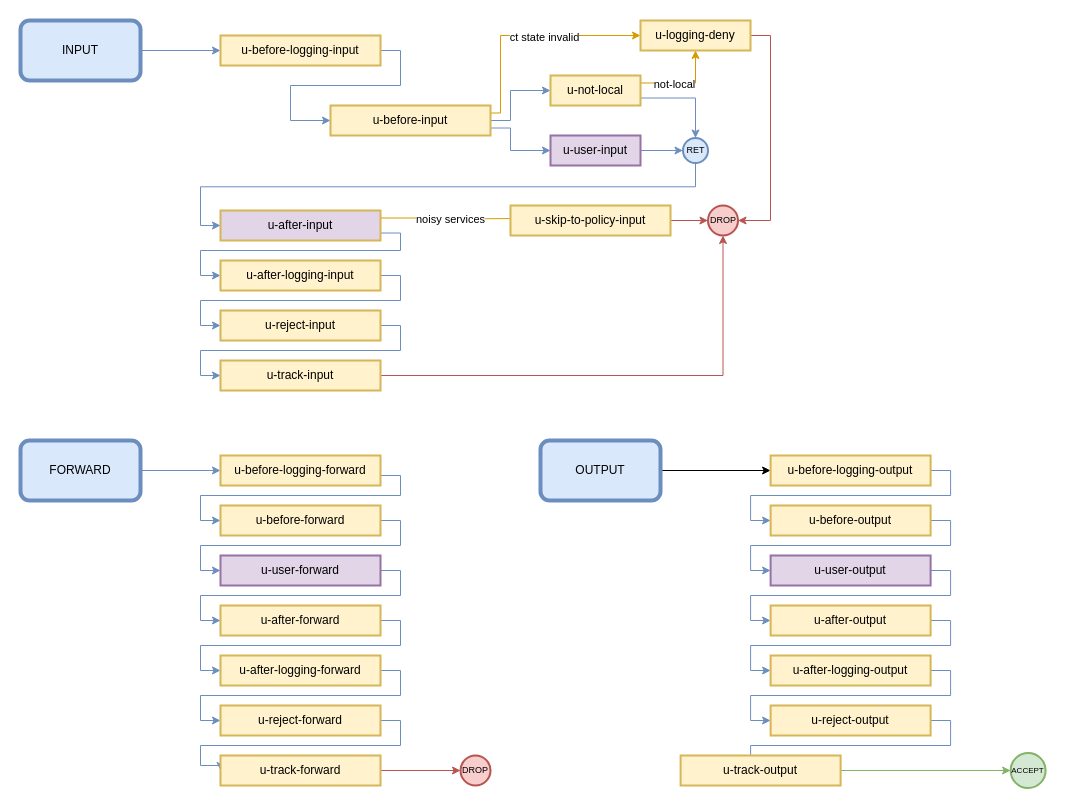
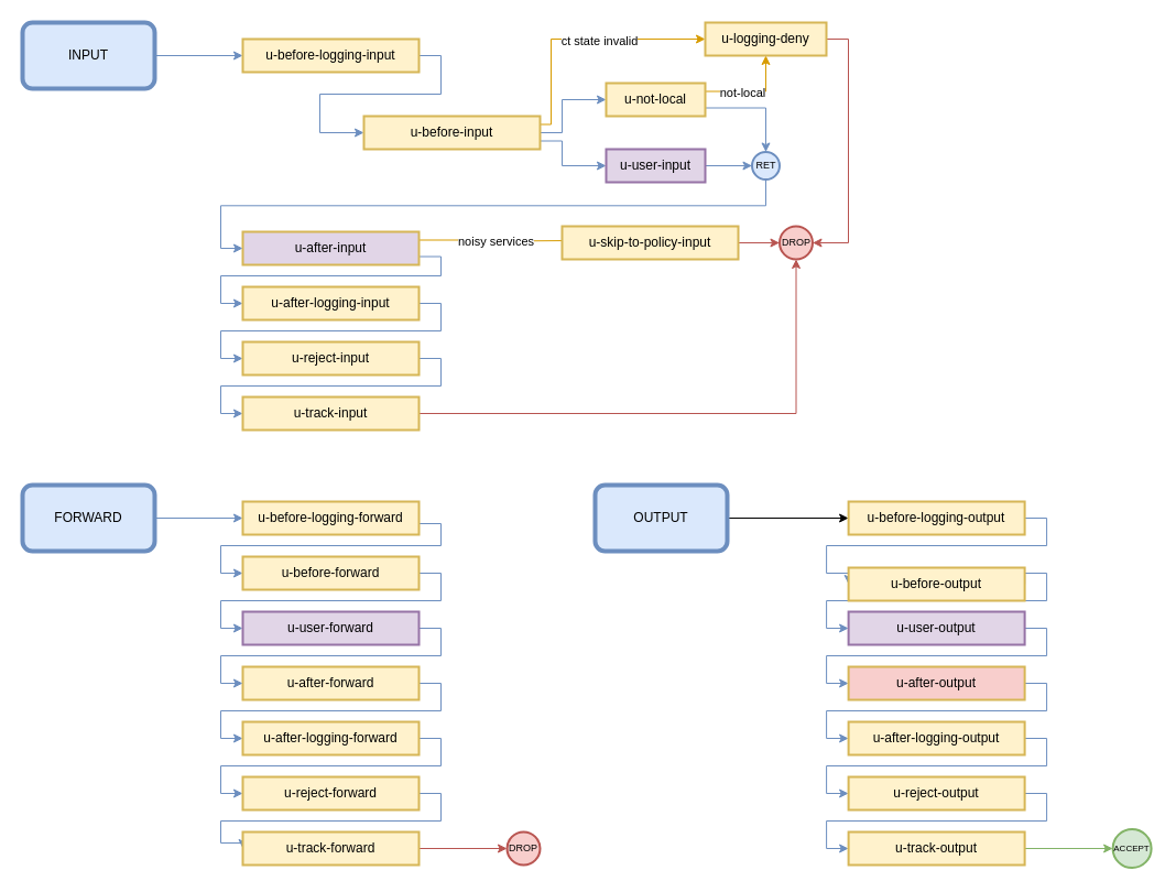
  <mxCell id="0" />
  <mxCell id="1" parent="0" />
  <mxCell id="2" style="edgeStyle=orthogonalEdgeStyle;rounded=0;orthogonalLoop=1;jettySize=auto;html=1;exitX=1;exitY=0.5;exitDx=0;exitDy=0;entryX=0;entryY=0.5;entryDx=0;entryDy=0;fillColor=#dae8fc;strokeColor=#6c8ebf;" parent="1" source="3" target="9" edge="1"><mxGeometry relative="1" as="geometry" /></mxCell>
  <mxCell id="3" value="INPUT" style="rounded=1;whiteSpace=wrap;html=1;strokeWidth=4;fillColor=#dae8fc;strokeColor=#6c8ebf;" parent="1" vertex="1"><mxGeometry x="20" y="20" width="120" height="60" as="geometry" /></mxCell>
  <mxCell id="4" style="edgeStyle=orthogonalEdgeStyle;rounded=0;orthogonalLoop=1;jettySize=auto;html=1;exitX=1;exitY=0.5;exitDx=0;exitDy=0;entryX=0;entryY=0.5;entryDx=0;entryDy=0;fontSize=11;fillColor=#dae8fc;strokeColor=#6c8ebf;" parent="1" source="5" target="38" edge="1"><mxGeometry relative="1" as="geometry" /></mxCell>
  <mxCell id="5" value="FORWARD" style="rounded=1;whiteSpace=wrap;html=1;strokeWidth=4;fillColor=#dae8fc;strokeColor=#6c8ebf;" parent="1" vertex="1"><mxGeometry x="20" y="440" width="120" height="60" as="geometry" /></mxCell>
  <mxCell id="6" style="edgeStyle=orthogonalEdgeStyle;rounded=0;orthogonalLoop=1;jettySize=auto;html=1;exitX=1;exitY=0.5;exitDx=0;exitDy=0;entryX=0;entryY=0.5;entryDx=0;entryDy=0;fontSize=8;" parent="1" source="7" target="54" edge="1"><mxGeometry relative="1" as="geometry" /></mxCell>
  <mxCell id="7" value="OUTPUT" style="rounded=1;whiteSpace=wrap;html=1;strokeWidth=4;fillColor=#dae8fc;strokeColor=#6c8ebf;" parent="1" vertex="1"><mxGeometry x="540" y="440" width="120" height="60" as="geometry" /></mxCell>
  <mxCell id="8" style="edgeStyle=orthogonalEdgeStyle;rounded=0;orthogonalLoop=1;jettySize=auto;html=1;exitX=1;exitY=0.5;exitDx=0;exitDy=0;fontSize=11;fillColor=#dae8fc;strokeColor=#6c8ebf;entryX=0;entryY=0.5;entryDx=0;entryDy=0;" parent="1" source="9" target="14" edge="1"><mxGeometry relative="1" as="geometry"><mxPoint x="290" y="120" as="targetPoint" /><Array as="points"><mxPoint x="400" y="50" /><mxPoint x="400" y="85" /><mxPoint x="290" y="85" /><mxPoint x="290" y="120" /></Array></mxGeometry></mxCell>
  <mxCell id="9" value="u-before-logging-input" style="rounded=0;whiteSpace=wrap;html=1;strokeWidth=2;fillColor=#fff2cc;strokeColor=#d6b656;" parent="1" vertex="1"><mxGeometry x="220" y="35" width="160" height="30" as="geometry" /></mxCell>
  <mxCell id="10" style="edgeStyle=orthogonalEdgeStyle;rounded=0;orthogonalLoop=1;jettySize=auto;html=1;exitX=1;exitY=0.5;exitDx=0;exitDy=0;entryX=0;entryY=0.5;entryDx=0;entryDy=0;fillColor=#dae8fc;strokeColor=#6c8ebf;" parent="1" source="14" target="23" edge="1"><mxGeometry relative="1" as="geometry"><Array as="points"><mxPoint x="510" y="120" /><mxPoint x="510" y="90" /></Array></mxGeometry></mxCell>
  <mxCell id="11" style="edgeStyle=orthogonalEdgeStyle;rounded=0;orthogonalLoop=1;jettySize=auto;html=1;exitX=1;exitY=0.25;exitDx=0;exitDy=0;entryX=0;entryY=0.5;entryDx=0;entryDy=0;fontSize=11;fillColor=#ffe6cc;strokeColor=#d79b00;" parent="1" source="14" target="19" edge="1"><mxGeometry relative="1" as="geometry"><mxPoint x="670" y="35" as="targetPoint" /><Array as="points"><mxPoint x="500" y="113" /><mxPoint x="500" y="35" /></Array></mxGeometry></mxCell>
  <mxCell id="12" value="ct state invalid" style="text;html=1;align=center;verticalAlign=middle;resizable=0;points=[];;labelBackgroundColor=#ffffff;fontSize=11;" parent="11" vertex="1" connectable="0"><mxGeometry x="0.154" y="-1" relative="1" as="geometry"><mxPoint as="offset" /></mxGeometry></mxCell>
  <mxCell id="13" style="edgeStyle=orthogonalEdgeStyle;rounded=0;orthogonalLoop=1;jettySize=auto;html=1;exitX=1;exitY=0.75;exitDx=0;exitDy=0;entryX=0;entryY=0.5;entryDx=0;entryDy=0;fontSize=11;fillColor=#dae8fc;strokeColor=#6c8ebf;" parent="1" source="14" target="25" edge="1"><mxGeometry relative="1" as="geometry"><Array as="points"><mxPoint x="510" y="128" /><mxPoint x="510" y="150" /></Array></mxGeometry></mxCell>
  <mxCell id="14" value="u-before-input" style="rounded=0;whiteSpace=wrap;html=1;strokeWidth=2;fillColor=#fff2cc;strokeColor=#d6b656;" parent="1" vertex="1"><mxGeometry x="330" y="105" width="160" height="30" as="geometry" /></mxCell>
  <mxCell id="15" value="noisy services" style="edgeStyle=orthogonalEdgeStyle;rounded=0;orthogonalLoop=1;jettySize=auto;html=1;exitX=1;exitY=0.25;exitDx=0;exitDy=0;fontSize=11;fillColor=#ffe6cc;strokeColor=#d79b00;" parent="1" source="17" edge="1"><mxGeometry relative="1" as="geometry"><mxPoint x="520" y="218" as="targetPoint" /></mxGeometry></mxCell>
  <mxCell id="16" style="edgeStyle=orthogonalEdgeStyle;rounded=0;orthogonalLoop=1;jettySize=auto;html=1;exitX=1;exitY=0.75;exitDx=0;exitDy=0;entryX=0;entryY=0.5;entryDx=0;entryDy=0;fontSize=11;fillColor=#dae8fc;strokeColor=#6c8ebf;" parent="1" source="17" target="27" edge="1"><mxGeometry relative="1" as="geometry"><Array as="points"><mxPoint x="400" y="233" /><mxPoint x="400" y="250" /><mxPoint x="200" y="250" /><mxPoint x="200" y="275" /></Array></mxGeometry></mxCell>
  <mxCell id="17" value="u-after-input" style="rounded=0;whiteSpace=wrap;html=1;strokeWidth=2;fillColor=#e1d5e7;strokeColor=#d6b656;" parent="1" vertex="1"><mxGeometry x="220" y="210" width="160" height="30" as="geometry" /></mxCell>
  <mxCell id="18" style="edgeStyle=orthogonalEdgeStyle;rounded=0;orthogonalLoop=1;jettySize=auto;html=1;entryX=1;entryY=0.5;entryDx=0;entryDy=0;fillColor=#f8cecc;strokeColor=#b85450;exitX=1;exitY=0.5;exitDx=0;exitDy=0;" parent="1" source="19" target="32" edge="1"><mxGeometry relative="1" as="geometry"><mxPoint x="910" y="15" as="sourcePoint" /></mxGeometry></mxCell>
  <mxCell id="19" value="u-logging-deny" style="rounded=0;whiteSpace=wrap;html=1;strokeWidth=2;fillColor=#fff2cc;strokeColor=#d6b656;" parent="1" vertex="1"><mxGeometry x="640" y="20" width="110" height="30" as="geometry" /></mxCell>
  <mxCell id="20" style="edgeStyle=orthogonalEdgeStyle;rounded=0;orthogonalLoop=1;jettySize=auto;html=1;exitX=1;exitY=0.25;exitDx=0;exitDy=0;fillColor=#ffe6cc;strokeColor=#d79b00;entryX=0.5;entryY=1;entryDx=0;entryDy=0;" parent="1" source="23" target="19" edge="1"><mxGeometry relative="1" as="geometry"><mxPoint x="780" y="75" as="targetPoint" /></mxGeometry></mxCell>
  <mxCell id="21" value="not-local&lt;br&gt;" style="text;html=1;align=center;verticalAlign=middle;resizable=0;points=[];;labelBackgroundColor=#ffffff;fontSize=11;" parent="20" vertex="1" connectable="0"><mxGeometry x="-0.257" y="-1" relative="1" as="geometry"><mxPoint as="offset" /></mxGeometry></mxCell>
  <mxCell id="22" style="edgeStyle=orthogonalEdgeStyle;rounded=0;orthogonalLoop=1;jettySize=auto;html=1;exitX=1;exitY=0.75;exitDx=0;exitDy=0;entryX=0.5;entryY=0;entryDx=0;entryDy=0;fontSize=11;fillColor=#dae8fc;strokeColor=#6c8ebf;" parent="1" source="23" target="34" edge="1"><mxGeometry relative="1" as="geometry" /></mxCell>
  <mxCell id="23" value="u-not-local" style="rounded=0;whiteSpace=wrap;html=1;strokeWidth=2;fillColor=#fff2cc;strokeColor=#d6b656;" parent="1" vertex="1"><mxGeometry x="550" y="75" width="90" height="30" as="geometry" /></mxCell>
  <mxCell id="24" style="edgeStyle=orthogonalEdgeStyle;rounded=0;orthogonalLoop=1;jettySize=auto;html=1;exitX=1;exitY=0.5;exitDx=0;exitDy=0;entryX=0;entryY=0.5;entryDx=0;entryDy=0;fontSize=11;fillColor=#dae8fc;strokeColor=#6c8ebf;" parent="1" source="25" target="34" edge="1"><mxGeometry relative="1" as="geometry" /></mxCell>
  <mxCell id="25" value="u-user-input" style="rounded=0;whiteSpace=wrap;html=1;strokeWidth=2;fillColor=#e1d5e7;strokeColor=#9673a6;" parent="1" vertex="1"><mxGeometry x="550" y="135" width="90" height="30" as="geometry" /></mxCell>
  <mxCell id="26" style="edgeStyle=orthogonalEdgeStyle;rounded=0;orthogonalLoop=1;jettySize=auto;html=1;exitX=1;exitY=0.5;exitDx=0;exitDy=0;entryX=0;entryY=0.5;entryDx=0;entryDy=0;fontSize=11;fillColor=#dae8fc;strokeColor=#6c8ebf;" parent="1" source="27" target="29" edge="1"><mxGeometry relative="1" as="geometry"><Array as="points"><mxPoint x="400" y="275" /><mxPoint x="400" y="300" /><mxPoint x="200" y="300" /><mxPoint x="200" y="325" /></Array></mxGeometry></mxCell>
  <mxCell id="27" value="u-after-logging-input" style="rounded=0;whiteSpace=wrap;html=1;strokeWidth=2;fillColor=#fff2cc;strokeColor=#d6b656;" parent="1" vertex="1"><mxGeometry x="220" y="260" width="160" height="30" as="geometry" /></mxCell>
  <mxCell id="28" style="edgeStyle=orthogonalEdgeStyle;rounded=0;orthogonalLoop=1;jettySize=auto;html=1;exitX=1;exitY=0.5;exitDx=0;exitDy=0;entryX=0;entryY=0.5;entryDx=0;entryDy=0;fontSize=11;fillColor=#dae8fc;strokeColor=#6c8ebf;" parent="1" source="29" target="31" edge="1"><mxGeometry relative="1" as="geometry"><Array as="points"><mxPoint x="400" y="325" /><mxPoint x="400" y="350" /><mxPoint x="200" y="350" /><mxPoint x="200" y="375" /></Array></mxGeometry></mxCell>
  <mxCell id="29" value="u-reject-input" style="rounded=0;whiteSpace=wrap;html=1;strokeWidth=2;fillColor=#fff2cc;strokeColor=#d6b656;" parent="1" vertex="1"><mxGeometry x="220" y="310" width="160" height="30" as="geometry" /></mxCell>
  <mxCell id="30" style="edgeStyle=orthogonalEdgeStyle;rounded=0;orthogonalLoop=1;jettySize=auto;html=1;exitX=1;exitY=0.5;exitDx=0;exitDy=0;entryX=0.5;entryY=1;entryDx=0;entryDy=0;fontSize=11;fillColor=#f8cecc;strokeColor=#b85450;" parent="1" source="31" target="32" edge="1"><mxGeometry relative="1" as="geometry" /></mxCell>
  <mxCell id="31" value="u-track-input" style="rounded=0;whiteSpace=wrap;html=1;strokeWidth=2;fillColor=#fff2cc;strokeColor=#d6b656;" parent="1" vertex="1"><mxGeometry x="220" y="360" width="160" height="30" as="geometry" /></mxCell>
  <mxCell id="32" value="DROP" style="ellipse;whiteSpace=wrap;html=1;strokeWidth=2;fillColor=#f8cecc;strokeColor=#b85450;fontSize=9;" parent="1" vertex="1"><mxGeometry x="707.5" y="205" width="30" height="30" as="geometry" /></mxCell>
  <mxCell id="33" style="edgeStyle=orthogonalEdgeStyle;rounded=0;orthogonalLoop=1;jettySize=auto;html=1;exitX=0.5;exitY=1;exitDx=0;exitDy=0;entryX=0;entryY=0.5;entryDx=0;entryDy=0;fontSize=11;fillColor=#dae8fc;strokeColor=#6c8ebf;" parent="1" source="34" target="17" edge="1"><mxGeometry relative="1" as="geometry" /></mxCell>
  <mxCell id="34" value="RET" style="ellipse;whiteSpace=wrap;html=1;strokeWidth=2;fillColor=#dae8fc;strokeColor=#6c8ebf;fontSize=9;" parent="1" vertex="1"><mxGeometry x="682.5" y="137.5" width="25" height="25" as="geometry" /></mxCell>
  <mxCell id="35" style="edgeStyle=orthogonalEdgeStyle;rounded=0;orthogonalLoop=1;jettySize=auto;html=1;exitX=1;exitY=0.5;exitDx=0;exitDy=0;entryX=0;entryY=0.5;entryDx=0;entryDy=0;fontSize=11;fillColor=#f8cecc;strokeColor=#b85450;" parent="1" source="36" target="32" edge="1"><mxGeometry relative="1" as="geometry" /></mxCell>
  <mxCell id="36" value="u-skip-to-policy-input" style="rounded=0;whiteSpace=wrap;html=1;strokeWidth=2;fillColor=#fff2cc;strokeColor=#d6b656;" parent="1" vertex="1"><mxGeometry x="510" y="205" width="160" height="30" as="geometry" /></mxCell>
  <mxCell id="37" style="edgeStyle=orthogonalEdgeStyle;rounded=0;orthogonalLoop=1;jettySize=auto;html=1;exitX=1;exitY=0.5;exitDx=0;exitDy=0;entryX=0;entryY=0.5;entryDx=0;entryDy=0;fontSize=11;fillColor=#dae8fc;strokeColor=#6c8ebf;" parent="1" source="38" target="40" edge="1"><mxGeometry relative="1" as="geometry"><Array as="points"><mxPoint x="380" y="475" /><mxPoint x="400" y="475" /><mxPoint x="400" y="495" /><mxPoint x="200" y="495" /><mxPoint x="200" y="520" /></Array></mxGeometry></mxCell>
  <mxCell id="38" value="u-before-logging-forward" style="rounded=0;whiteSpace=wrap;html=1;strokeWidth=2;fillColor=#fff2cc;strokeColor=#d6b656;" parent="1" vertex="1"><mxGeometry x="220" y="455" width="160" height="30" as="geometry" /></mxCell>
  <mxCell id="39" style="edgeStyle=orthogonalEdgeStyle;rounded=0;orthogonalLoop=1;jettySize=auto;html=1;exitX=1;exitY=0.5;exitDx=0;exitDy=0;entryX=0;entryY=0.5;entryDx=0;entryDy=0;fontSize=11;fillColor=#dae8fc;strokeColor=#6c8ebf;" parent="1" source="40" target="50" edge="1"><mxGeometry relative="1" as="geometry"><Array as="points"><mxPoint x="400" y="520" /><mxPoint x="400" y="545" /><mxPoint x="200" y="545" /><mxPoint x="200" y="570" /></Array></mxGeometry></mxCell>
  <mxCell id="40" value="u-before-forward" style="rounded=0;whiteSpace=wrap;html=1;strokeWidth=2;fillColor=#fff2cc;strokeColor=#d6b656;" parent="1" vertex="1"><mxGeometry x="220" y="505" width="160" height="30" as="geometry" /></mxCell>
  <mxCell id="41" style="edgeStyle=orthogonalEdgeStyle;rounded=0;orthogonalLoop=1;jettySize=auto;html=1;exitX=1;exitY=0.5;exitDx=0;exitDy=0;entryX=0;entryY=0.5;entryDx=0;entryDy=0;fontSize=11;fillColor=#dae8fc;strokeColor=#6c8ebf;" parent="1" source="42" target="44" edge="1"><mxGeometry relative="1" as="geometry"><Array as="points"><mxPoint x="400" y="620" /><mxPoint x="400" y="645" /><mxPoint x="200" y="645" /><mxPoint x="200" y="670" /></Array></mxGeometry></mxCell>
  <mxCell id="42" value="u-after-forward" style="rounded=0;whiteSpace=wrap;html=1;strokeWidth=2;fillColor=#fff2cc;strokeColor=#d6b656;" parent="1" vertex="1"><mxGeometry x="220" y="605" width="160" height="30" as="geometry" /></mxCell>
  <mxCell id="43" style="edgeStyle=orthogonalEdgeStyle;rounded=0;orthogonalLoop=1;jettySize=auto;html=1;exitX=1;exitY=0.5;exitDx=0;exitDy=0;entryX=0;entryY=0.5;entryDx=0;entryDy=0;fontSize=11;fillColor=#dae8fc;strokeColor=#6c8ebf;" parent="1" source="44" target="46" edge="1"><mxGeometry relative="1" as="geometry"><Array as="points"><mxPoint x="400" y="670" /><mxPoint x="400" y="695" /><mxPoint x="200" y="695" /><mxPoint x="200" y="720" /></Array></mxGeometry></mxCell>
  <mxCell id="44" value="u-after-logging-forward" style="rounded=0;whiteSpace=wrap;html=1;strokeWidth=2;fillColor=#fff2cc;strokeColor=#d6b656;" parent="1" vertex="1"><mxGeometry x="220" y="655" width="160" height="30" as="geometry" /></mxCell>
  <mxCell id="45" style="edgeStyle=orthogonalEdgeStyle;rounded=0;orthogonalLoop=1;jettySize=auto;html=1;exitX=1;exitY=0.5;exitDx=0;exitDy=0;entryX=0;entryY=0.5;entryDx=0;entryDy=0;fontSize=11;fillColor=#dae8fc;strokeColor=#6c8ebf;" parent="1" source="46" target="48" edge="1"><mxGeometry relative="1" as="geometry"><Array as="points"><mxPoint x="400" y="720" /><mxPoint x="400" y="745" /><mxPoint x="200" y="745" /><mxPoint x="200" y="765" /></Array></mxGeometry></mxCell>
  <mxCell id="46" value="u-reject-forward" style="rounded=0;whiteSpace=wrap;html=1;strokeWidth=2;fillColor=#fff2cc;strokeColor=#d6b656;" parent="1" vertex="1"><mxGeometry x="220" y="705" width="160" height="30" as="geometry" /></mxCell>
  <mxCell id="47" style="edgeStyle=orthogonalEdgeStyle;rounded=0;orthogonalLoop=1;jettySize=auto;html=1;exitX=1;exitY=0.5;exitDx=0;exitDy=0;entryX=0;entryY=0.5;entryDx=0;entryDy=0;fontSize=9;fillColor=#f8cecc;strokeColor=#b85450;" parent="1" source="48" target="55" edge="1"><mxGeometry relative="1" as="geometry" /></mxCell>
  <mxCell id="48" value="u-track-forward" style="rounded=0;whiteSpace=wrap;html=1;strokeWidth=2;fillColor=#fff2cc;strokeColor=#d6b656;" parent="1" vertex="1"><mxGeometry x="220" y="755" width="160" height="30" as="geometry" /></mxCell>
  <mxCell id="49" style="edgeStyle=orthogonalEdgeStyle;rounded=0;orthogonalLoop=1;jettySize=auto;html=1;exitX=1;exitY=0.5;exitDx=0;exitDy=0;entryX=0;entryY=0.5;entryDx=0;entryDy=0;fontSize=11;fillColor=#dae8fc;strokeColor=#6c8ebf;" parent="1" source="50" target="42" edge="1"><mxGeometry relative="1" as="geometry"><Array as="points"><mxPoint x="400" y="570" /><mxPoint x="400" y="595" /><mxPoint x="200" y="595" /><mxPoint x="200" y="620" /></Array></mxGeometry></mxCell>
  <mxCell id="50" value="u-user-forward" style="rounded=0;whiteSpace=wrap;html=1;strokeWidth=2;fillColor=#e1d5e7;strokeColor=#9673a6;" parent="1" vertex="1"><mxGeometry x="220" y="555" width="160" height="30" as="geometry" /></mxCell>
  <mxCell id="51" style="edgeStyle=orthogonalEdgeStyle;rounded=0;orthogonalLoop=1;jettySize=auto;html=1;exitX=1;exitY=0.5;exitDx=0;exitDy=0;entryX=0;entryY=0.5;entryDx=0;entryDy=0;fontSize=9;fillColor=#dae8fc;strokeColor=#6c8ebf;" parent="1" source="52" target="59" edge="1"><mxGeometry relative="1" as="geometry"><Array as="points"><mxPoint x="950.11" y="570" /><mxPoint x="950.11" y="595" /><mxPoint x="750.11" y="595" /><mxPoint x="750.11" y="620" /></Array></mxGeometry></mxCell>
  <mxCell id="52" value="u-user-output" style="rounded=0;whiteSpace=wrap;html=1;strokeWidth=2;fillColor=#e1d5e7;strokeColor=#9673a6;align=center;" parent="1" vertex="1"><mxGeometry x="770.11" y="555" width="160" height="30" as="geometry" /></mxCell>
  <mxCell id="53" style="edgeStyle=orthogonalEdgeStyle;rounded=0;orthogonalLoop=1;jettySize=auto;html=1;exitX=1;exitY=0.5;exitDx=0;exitDy=0;entryX=0;entryY=0.5;entryDx=0;entryDy=0;fontSize=9;fillColor=#dae8fc;strokeColor=#6c8ebf;" parent="1" source="54" target="57" edge="1"><mxGeometry relative="1" as="geometry"><Array as="points"><mxPoint x="950.11" y="470" /><mxPoint x="950.11" y="495" /><mxPoint x="750.11" y="495" /><mxPoint x="750.11" y="520" /></Array></mxGeometry></mxCell>
  <mxCell id="54" value="u-before-logging-output" style="rounded=0;whiteSpace=wrap;html=1;strokeWidth=2;fillColor=#fff2cc;strokeColor=#d6b656;align=center;" parent="1" vertex="1"><mxGeometry x="770.11" y="455" width="160" height="30" as="geometry" /></mxCell>
  <mxCell id="55" value="DROP" style="ellipse;whiteSpace=wrap;html=1;strokeWidth=2;fillColor=#f8cecc;strokeColor=#b85450;fontSize=9;" parent="1" vertex="1"><mxGeometry x="460" y="755" width="30" height="30" as="geometry" /></mxCell>
  <mxCell id="56" style="edgeStyle=orthogonalEdgeStyle;rounded=0;orthogonalLoop=1;jettySize=auto;html=1;exitX=1;exitY=0.5;exitDx=0;exitDy=0;entryX=0;entryY=0.5;entryDx=0;entryDy=0;fontSize=9;fillColor=#dae8fc;strokeColor=#6c8ebf;" parent="1" source="57" target="52" edge="1"><mxGeometry relative="1" as="geometry"><Array as="points"><mxPoint x="950.11" y="520" /><mxPoint x="950.11" y="545" /><mxPoint x="750.11" y="545" /><mxPoint x="750.11" y="570" /></Array></mxGeometry></mxCell>
- <mxCell id="57" value="u-before-output" style="rounded=0;whiteSpace=wrap;html=1;strokeWidth=2;fillColor=#fff2cc;strokeColor=#d6b656;align=center;" parent="1" vertex="1"><mxGeometry x="770.11" y="505" width="160" height="30" as="geometry" /></mxCell>
+ <mxCell id="57" value="u-before-output" style="rounded=0;whiteSpace=wrap;html=1;strokeWidth=2;fillColor=#fff2cc;strokeColor=#d6b656;align=center;" parent="1" vertex="1"><mxGeometry x="770.11" y="515" width="160" height="30" as="geometry" /></mxCell>
  <mxCell id="58" style="edgeStyle=orthogonalEdgeStyle;rounded=0;orthogonalLoop=1;jettySize=auto;html=1;exitX=1;exitY=0.5;exitDx=0;exitDy=0;entryX=0;entryY=0.5;entryDx=0;entryDy=0;fontSize=9;fillColor=#dae8fc;strokeColor=#6c8ebf;" parent="1" source="59" target="61" edge="1"><mxGeometry relative="1" as="geometry"><Array as="points"><mxPoint x="950.11" y="620" /><mxPoint x="950.11" y="645" /><mxPoint x="750.11" y="645" /><mxPoint x="750.11" y="670" /></Array></mxGeometry></mxCell>
- <mxCell id="59" value="u-after-output" style="rounded=0;whiteSpace=wrap;html=1;strokeWidth=2;fillColor=#fff2cc;strokeColor=#d6b656;align=center;" parent="1" vertex="1"><mxGeometry x="770.11" y="605" width="160" height="30" as="geometry" /></mxCell>
+ <mxCell id="59" value="u-after-output" style="rounded=0;whiteSpace=wrap;html=1;strokeWidth=2;fillColor=#f8cecc;strokeColor=#d6b656;align=center;" parent="1" vertex="1"><mxGeometry x="770.11" y="605" width="160" height="30" as="geometry" /></mxCell>
  <mxCell id="60" style="edgeStyle=orthogonalEdgeStyle;rounded=0;orthogonalLoop=1;jettySize=auto;html=1;exitX=1;exitY=0.5;exitDx=0;exitDy=0;entryX=0;entryY=0.5;entryDx=0;entryDy=0;fontSize=9;fillColor=#dae8fc;strokeColor=#6c8ebf;" parent="1" source="61" target="63" edge="1"><mxGeometry relative="1" as="geometry"><Array as="points"><mxPoint x="950.11" y="670" /><mxPoint x="950.11" y="695" /><mxPoint x="750.11" y="695" /><mxPoint x="750.11" y="720" /></Array></mxGeometry></mxCell>
  <mxCell id="61" value="u-after-logging-output" style="rounded=0;whiteSpace=wrap;html=1;strokeWidth=2;fillColor=#fff2cc;strokeColor=#d6b656;align=center;" parent="1" vertex="1"><mxGeometry x="770.11" y="655" width="160" height="30" as="geometry" /></mxCell>
  <mxCell id="62" style="edgeStyle=orthogonalEdgeStyle;rounded=0;orthogonalLoop=1;jettySize=auto;html=1;exitX=1;exitY=0.5;exitDx=0;exitDy=0;entryX=0;entryY=0.5;entryDx=0;entryDy=0;fontSize=9;fillColor=#dae8fc;strokeColor=#6c8ebf;" parent="1" source="63" target="65" edge="1"><mxGeometry relative="1" as="geometry"><Array as="points"><mxPoint x="950.11" y="720" /><mxPoint x="950.11" y="745" /><mxPoint x="750.11" y="745" /><mxPoint x="750.11" y="770" /></Array></mxGeometry></mxCell>
  <mxCell id="63" value="u-reject-output" style="rounded=0;whiteSpace=wrap;html=1;strokeWidth=2;fillColor=#fff2cc;strokeColor=#d6b656;align=center;" parent="1" vertex="1"><mxGeometry x="770.11" y="705" width="160" height="30" as="geometry" /></mxCell>
  <mxCell id="64" style="edgeStyle=orthogonalEdgeStyle;rounded=0;orthogonalLoop=1;jettySize=auto;html=1;exitX=1;exitY=0.5;exitDx=0;exitDy=0;entryX=0;entryY=0.5;entryDx=0;entryDy=0;fontSize=9;fillColor=#d5e8d4;strokeColor=#82b366;" parent="1" source="65" target="66" edge="1"><mxGeometry relative="1" as="geometry" /></mxCell>
- <mxCell id="65" value="u-track-output" style="rounded=0;whiteSpace=wrap;html=1;strokeWidth=2;fillColor=#fff2cc;strokeColor=#d6b656;align=center;" parent="1" vertex="1"><mxGeometry x="680.11" y="755" width="160" height="30" as="geometry" /></mxCell>
+ <mxCell id="65" value="u-track-output" style="rounded=0;whiteSpace=wrap;html=1;strokeWidth=2;fillColor=#fff2cc;strokeColor=#d6b656;align=center;" parent="1" vertex="1"><mxGeometry x="770.11" y="755" width="160" height="30" as="geometry" /></mxCell>
  <mxCell id="66" value="ACCEPT" style="ellipse;whiteSpace=wrap;html=1;strokeWidth=2;fillColor=#d5e8d4;strokeColor=#82b366;fontSize=8;" parent="1" vertex="1"><mxGeometry x="1010.11" y="752.5" width="35" height="35" as="geometry" /></mxCell>
